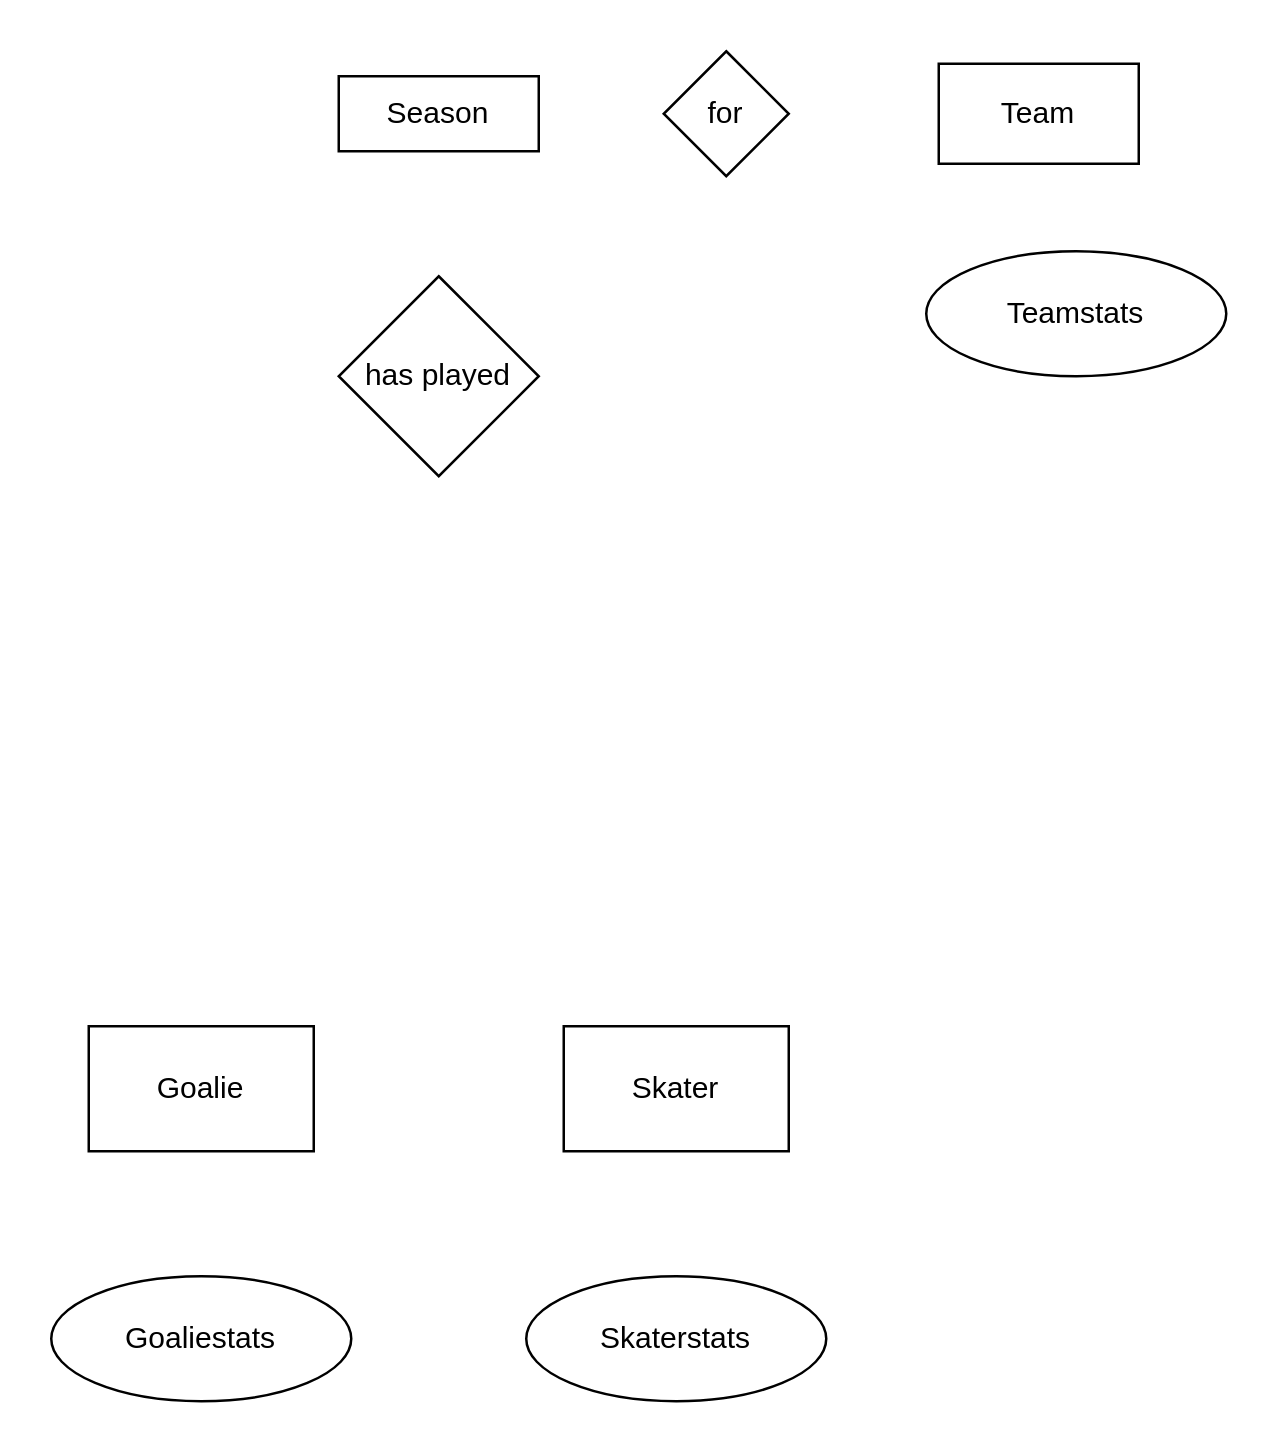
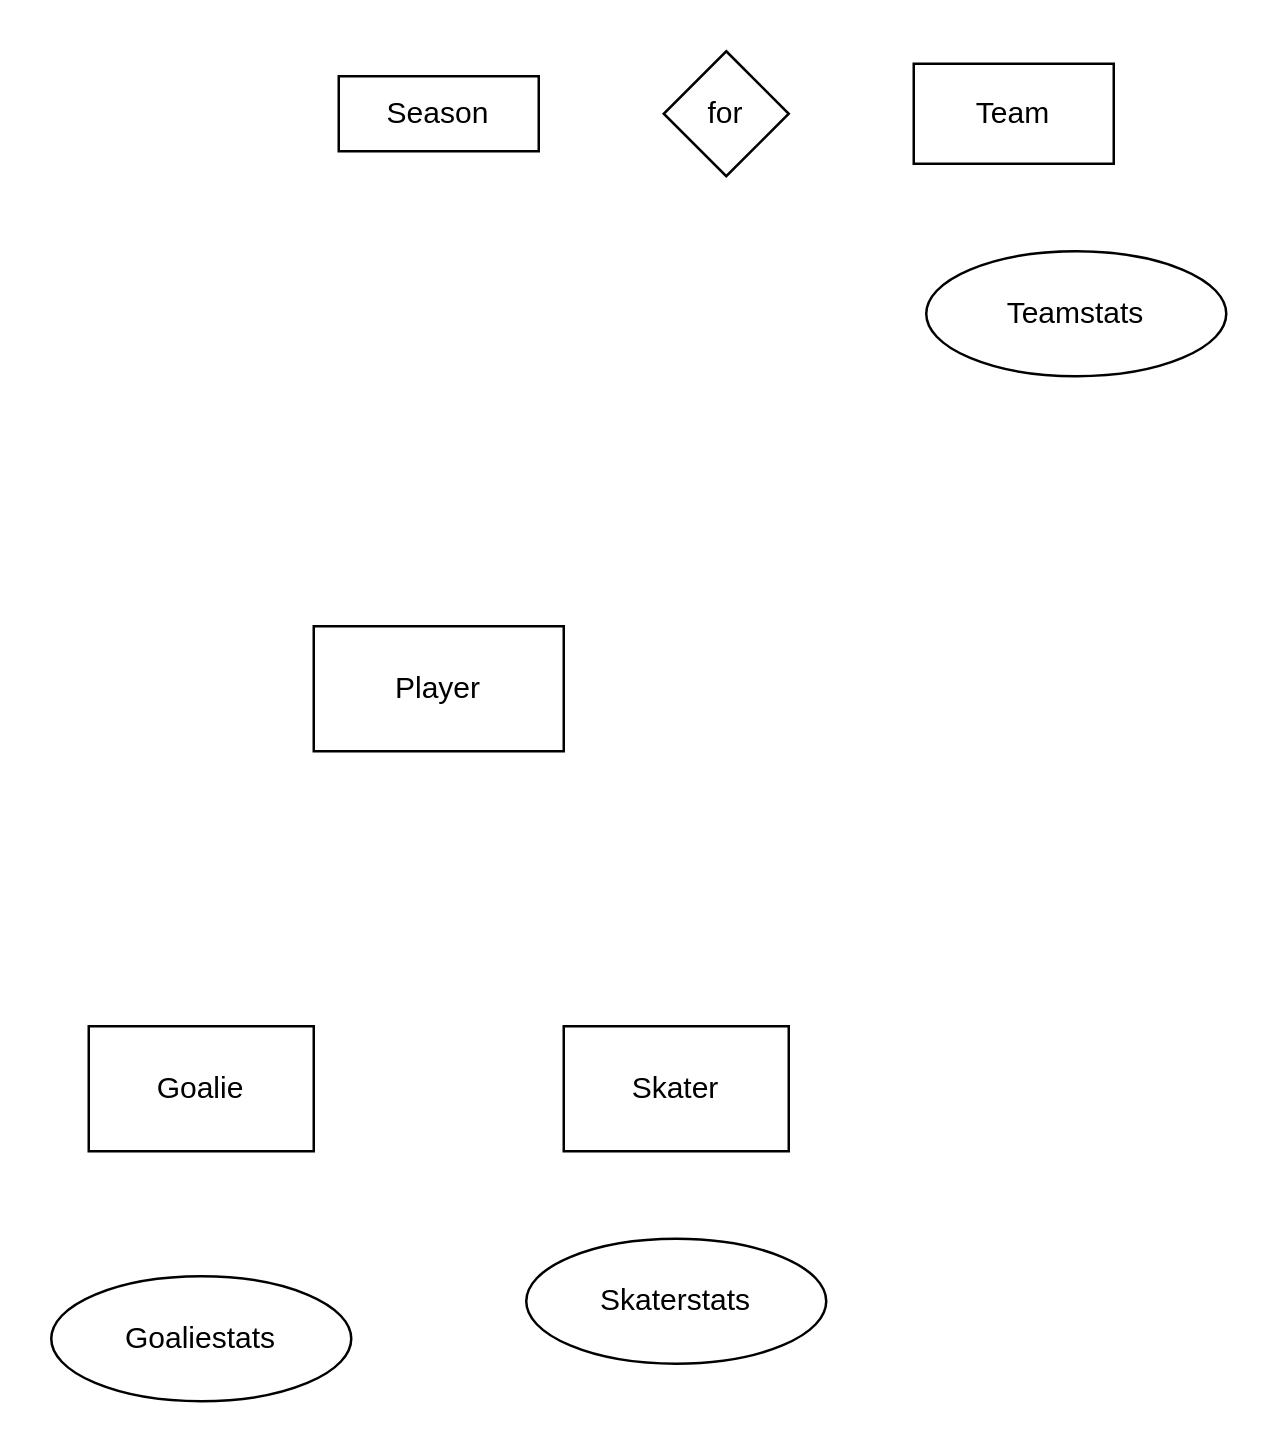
  <mxCell id="0" />
  <mxCell id="1" parent="0" />
- <mxCell id="3" value="has played" style="rhombus;whiteSpace=wrap;html=1;" vertex="1" parent="1"><mxGeometry x="135" y="110" width="80" height="80" as="geometry" /></mxCell>
+ <mxCell id="2" value="Player" style="rounded=0;whiteSpace=wrap;html=1;" vertex="1" parent="1"><mxGeometry x="125" y="250" width="100" height="50" as="geometry" /></mxCell>
  <mxCell id="4" value="Season" style="rounded=0;whiteSpace=wrap;html=1;" vertex="1" parent="1"><mxGeometry x="135" y="30" width="80" height="30" as="geometry" /></mxCell>
  <mxCell id="5" value="for" style="rhombus;whiteSpace=wrap;html=1;" vertex="1" parent="1"><mxGeometry x="265" y="20" width="50" height="50" as="geometry" /></mxCell>
- <mxCell id="6" value="Team" style="rounded=0;whiteSpace=wrap;html=1;" vertex="1" parent="1"><mxGeometry x="375" y="25" width="80" height="40" as="geometry" /></mxCell>
+ <mxCell id="6" value="Team" style="rounded=0;whiteSpace=wrap;html=1;" vertex="1" parent="1"><mxGeometry x="365" y="25" width="80" height="40" as="geometry" /></mxCell>
  <mxCell id="7" value="Goalie" style="rounded=0;whiteSpace=wrap;html=1;" vertex="1" parent="1"><mxGeometry x="35" y="410" width="90" height="50" as="geometry" /></mxCell>
  <mxCell id="8" value="Skater" style="rounded=0;whiteSpace=wrap;html=1;" vertex="1" parent="1"><mxGeometry x="225" y="410" width="90" height="50" as="geometry" /></mxCell>
  <mxCell id="9" value="Goaliestats" style="ellipse;whiteSpace=wrap;html=1;" vertex="1" parent="1"><mxGeometry x="20" y="510" width="120" height="50" as="geometry" /></mxCell>
- <mxCell id="10" value="Skaterstats" style="ellipse;whiteSpace=wrap;html=1;" vertex="1" parent="1"><mxGeometry x="210" y="510" width="120" height="50" as="geometry" /></mxCell>
+ <mxCell id="10" value="Skaterstats" style="ellipse;whiteSpace=wrap;html=1;" vertex="1" parent="1"><mxGeometry x="210" y="495" width="120" height="50" as="geometry" /></mxCell>
  <mxCell id="11" value="Teamstats" style="ellipse;whiteSpace=wrap;html=1;" vertex="1" parent="1"><mxGeometry x="370" y="100" width="120" height="50" as="geometry" /></mxCell>
